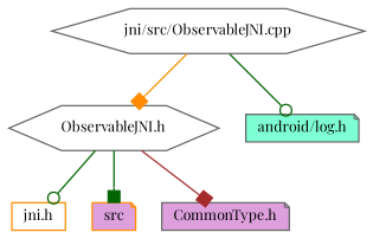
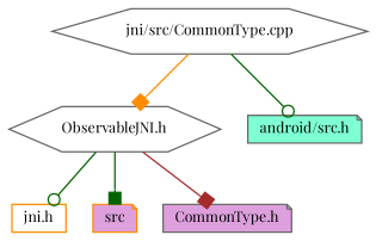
  digraph {
    fontname="Playfair Display"
    node [color=gray40 fillcolor=white fontname="Playfair Display" fontsize=10 shape=note style=filled]
    edge [arrowhead=box color=darkgreen fontname="Playfair Display" fontsize=10 labelfontname=Helvetica labelfontsize=10 style=solid]
-   n1 [fontcolor=black height=0.2 label="jni/src/ObservableJNI.cpp" shape=hexagon width=0.4]
+   n1 [fontcolor=black height=0.2 label="jni/src/CommonType.cpp" shape=hexagon width=0.4]
    n2 [height=0.2 label="ObservableJNI.h" shape=hexagon width=0.4]
-   n3 [fillcolor=aquamarine height=0.2 label="android/log.h" width=0.4]
+   n3 [fillcolor=aquamarine height=0.2 label="android/src.h" width=0.4]
    n4 [color=darkorange height=0.2 label="jni.h" shape=box width=0.4]
    n5 [color=darkorange fillcolor=plum height=0.2 label=src width=0.4]
    n6 [fillcolor=plum height=0.2 label="CommonType.h" width=0.4]
    n1 -> n2 [color=darkorange]
    n1 -> n3 [arrowhead=odot]
    n2 -> n4 [arrowhead=odot]
    n2 -> n5
    n2 -> n6 [color=brown]
  }
